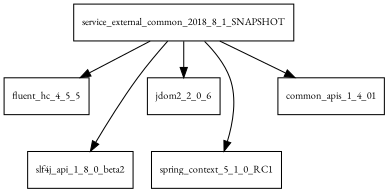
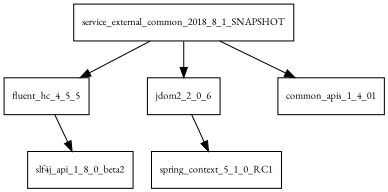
  digraph {
    fontname="EB Garamond"
    node [fontname="EB Garamond" fontsize=10.0 shape=box]
    edge [fontname="EB Garamond"]
    service_external_common_2018_8_1_SNAPSHOT
    fluent_hc_4_5_5
    jdom2_2_0_6
    slf4j_api_1_8_0_beta2
    spring_context_5_1_0_RC1
    n6 [label=common_apis_1_4_01]
    service_external_common_2018_8_1_SNAPSHOT -> fluent_hc_4_5_5
    service_external_common_2018_8_1_SNAPSHOT -> jdom2_2_0_6
-   service_external_common_2018_8_1_SNAPSHOT -> slf4j_api_1_8_0_beta2
-   service_external_common_2018_8_1_SNAPSHOT -> spring_context_5_1_0_RC1
+   fluent_hc_4_5_5 -> slf4j_api_1_8_0_beta2
+   jdom2_2_0_6 -> spring_context_5_1_0_RC1
    service_external_common_2018_8_1_SNAPSHOT -> n6
  }
